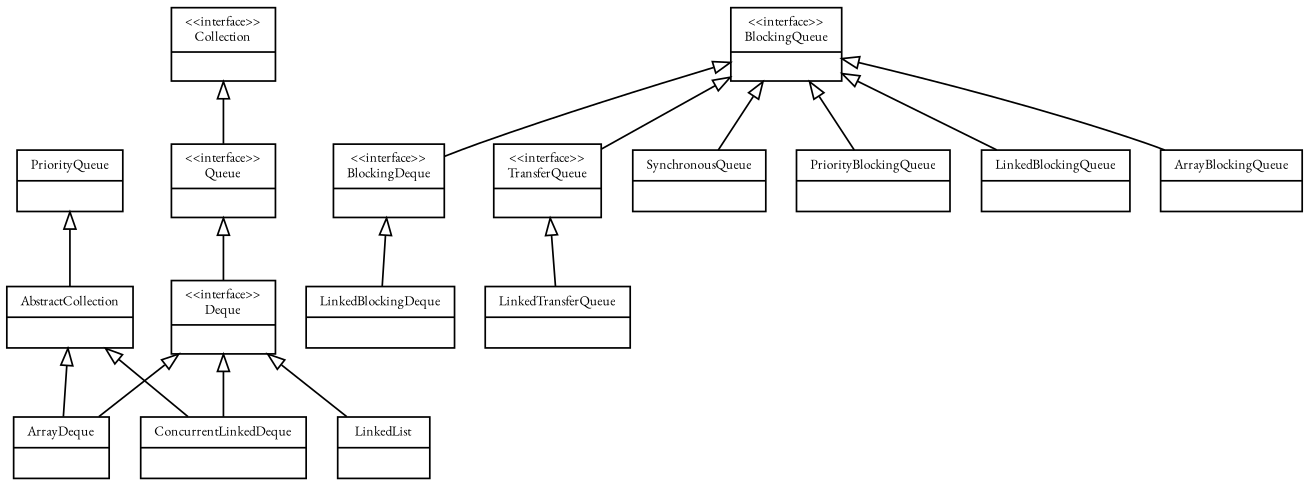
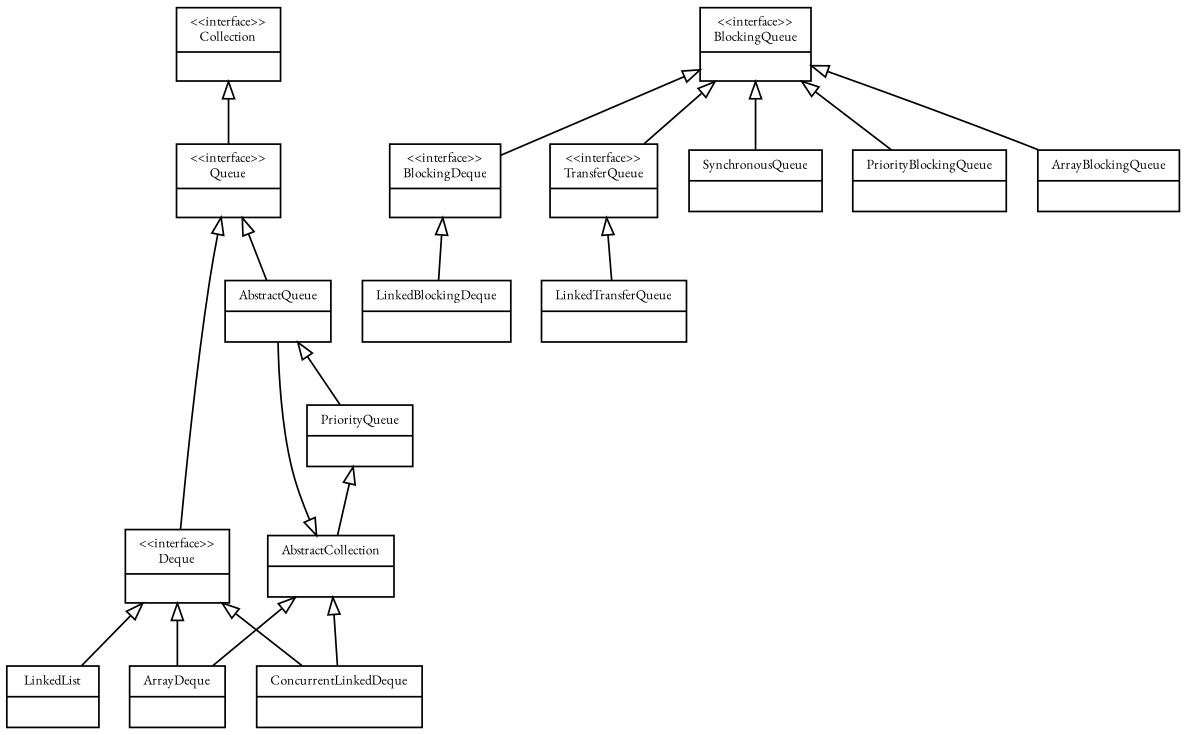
  digraph {
    fontname="EB Garamond"
    fontsize=8
    node [fontname="EB Garamond" fontsize=8 shape=record]
    edge [arrowtail=empty dir=back fontname="EB Garamond"]
    n1 [label="{\<\<interface\>\>\nCollection|\l}"]
    n2 [label="{\<\<interface\>\>\nQueue|\l}"]
    n3 [label="{\<\<interface\>\>\nDeque|\l}"]
+   n4 [label="{AbstractQueue|\l}"]
    n5 [label="{AbstractCollection|\l}"]
    n6 [label="{ConcurrentLinkedDeque|\l}"]
    n7 [label="{ArrayDeque|\l}"]
    n8 [label="{\<\<interface\>\>\nBlockingQueue|\l}"]
    n9 [label="{\<\<interface\>\>\nBlockingDeque|\l}"]
    n10 [label="{\<\<interface\>\>\nTransferQueue|\l}"]
    n11 [label="{SynchronousQueue|\l}"]
    n12 [label="{PriorityBlockingQueue|\l}"]
-   n13 [label="{LinkedBlockingQueue|\l}"]
    n14 [label="{ArrayBlockingQueue|\l}"]
    n15 [label="{LinkedList|\l}"]
    n16 [label="{PriorityQueue|\l}"]
    n17 [label="{LinkedBlockingDeque|\l}"]
    n18 [label="{LinkedTransferQueue|\l}"]
    n1 -> n2
    n2 -> n3
+   n2 -> n4
    n3 -> n6
    n3 -> n7
    n3 -> n15
+   n4 -> n16
+   n5 -> n4
    n5 -> n6
    n5 -> n7
    n8 -> n9
    n8 -> n10
    n8 -> n11
    n8 -> n12
-   n8 -> n13
    n8 -> n14
    n9 -> n17
    n10 -> n18
    n16 -> n5
  }
